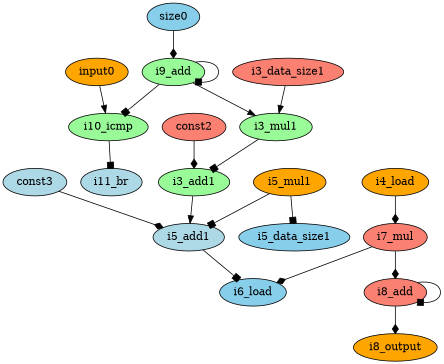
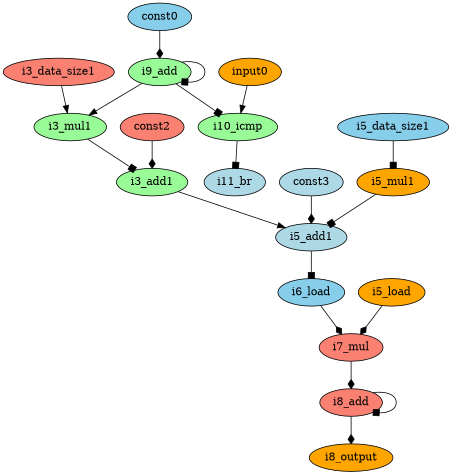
  digraph {
    node [fillcolor=palegreen opcode=const style=filled]
    edge [arrowhead=box operand=any2input]
-   const0 [constVal=1 fillcolor=skyblue label=size0]
+   const0 [constVal=1 fillcolor=skyblue]
    i9_add [opcode=add]
    i3_mul1 [opcode=mul]
    i10_icmp [opcode=icmp]
    const2 [constVal=4 fillcolor=salmon]
    i3_add1 [opcode=add]
    i5_add1 [fillcolor=lightblue opcode=add]
    i3_data_size1 [constVal=4 fillcolor=salmon]
-   i4_load [fillcolor=orange opcode=load]
+   i4_load [fillcolor=orange opcode=load label=i5_load]
    i7_mul [fillcolor=salmon opcode=mul]
    i8_add [fillcolor=salmon opcode=add]
    const3 [constVal=36 fillcolor=lightblue]
    i6_load [fillcolor=skyblue opcode=load]
    i5_data_size1 [constVal=4 fillcolor=skyblue]
    i5_mul1 [fillcolor=orange opcode=mul]
    i8_output [fillcolor=orange opcode=output]
    i11_br [fillcolor=lightblue opcode=io_width_1 original_opcode=br]
    input0 [fillcolor=orange opcode=input]
    const0 -> i9_add [arrowhead=diamond]
    i9_add -> i9_add
    i9_add -> i3_mul1 [arrowhead=normal]
    i9_add -> i10_icmp [operand=LHS]
    i3_mul1 -> i3_add1
    i10_icmp -> i11_br [operand=branch_cond]
    const2 -> i3_add1 [arrowhead=diamond]
    i3_add1 -> i5_add1 [arrowhead=normal operand=addr]
    i5_add1 -> i6_load [operand=addr]
    i3_data_size1 -> i3_mul1 [arrowhead=normal]
    i4_load -> i7_mul [arrowhead=diamond]
    i7_mul -> i8_add [arrowhead=diamond]
    i8_add -> i8_add [operand=RHS]
    i8_add -> i8_output [arrowhead=diamond operand=""]
    const3 -> i5_add1 [arrowhead=diamond]
-   i7_mul -> i6_load [arrowhead=diamond]
-   i5_mul1 -> i5_data_size1
+   i6_load -> i7_mul [arrowhead=diamond]
+   i5_data_size1 -> i5_mul1
    i5_mul1 -> i5_add1
    input0 -> i10_icmp [arrowhead=normal operand=RHS]
  }
